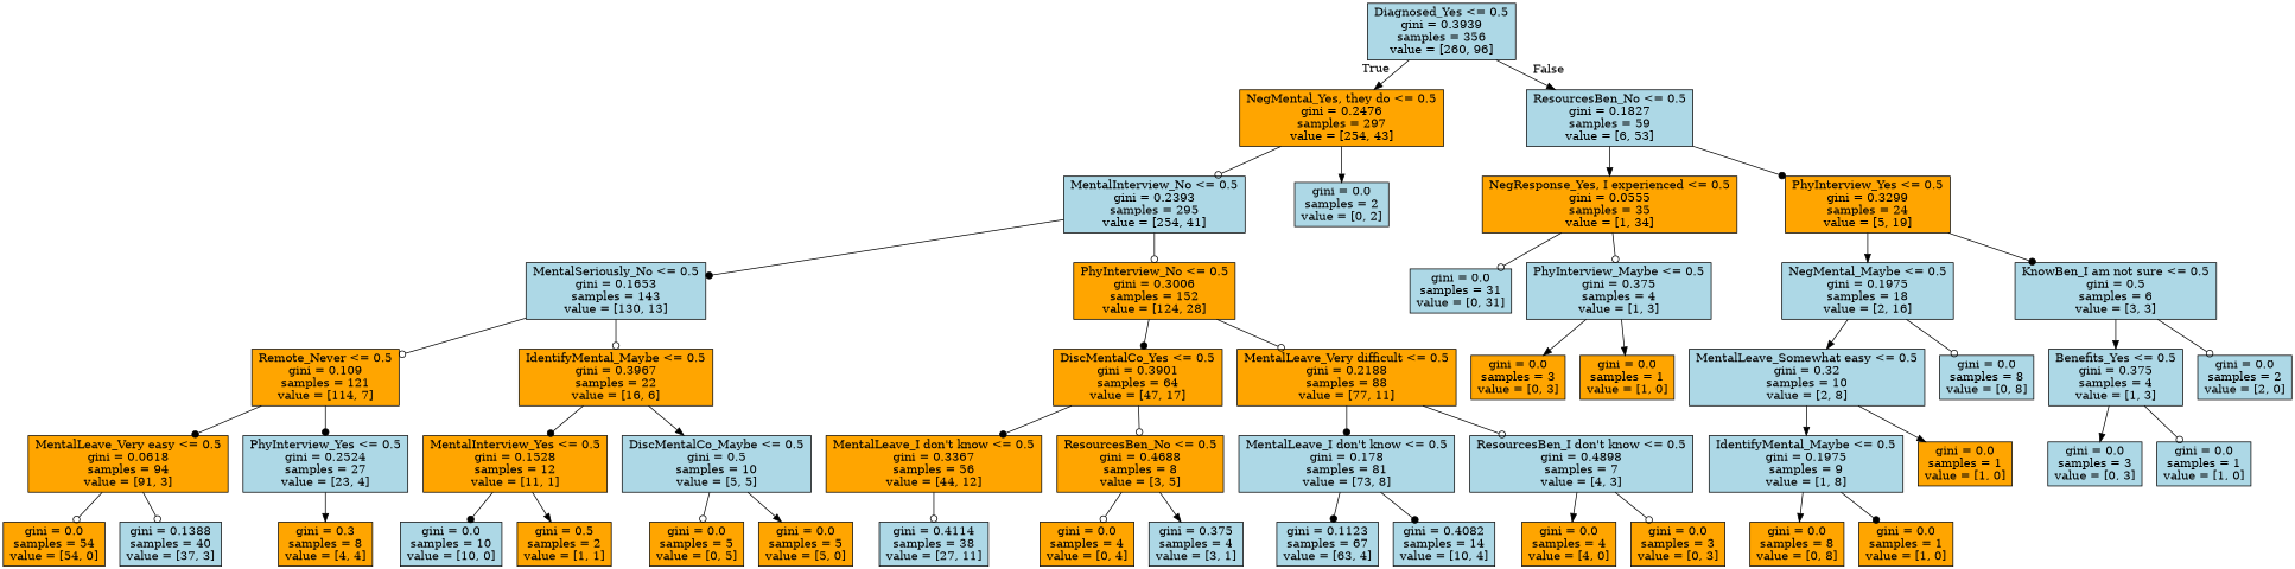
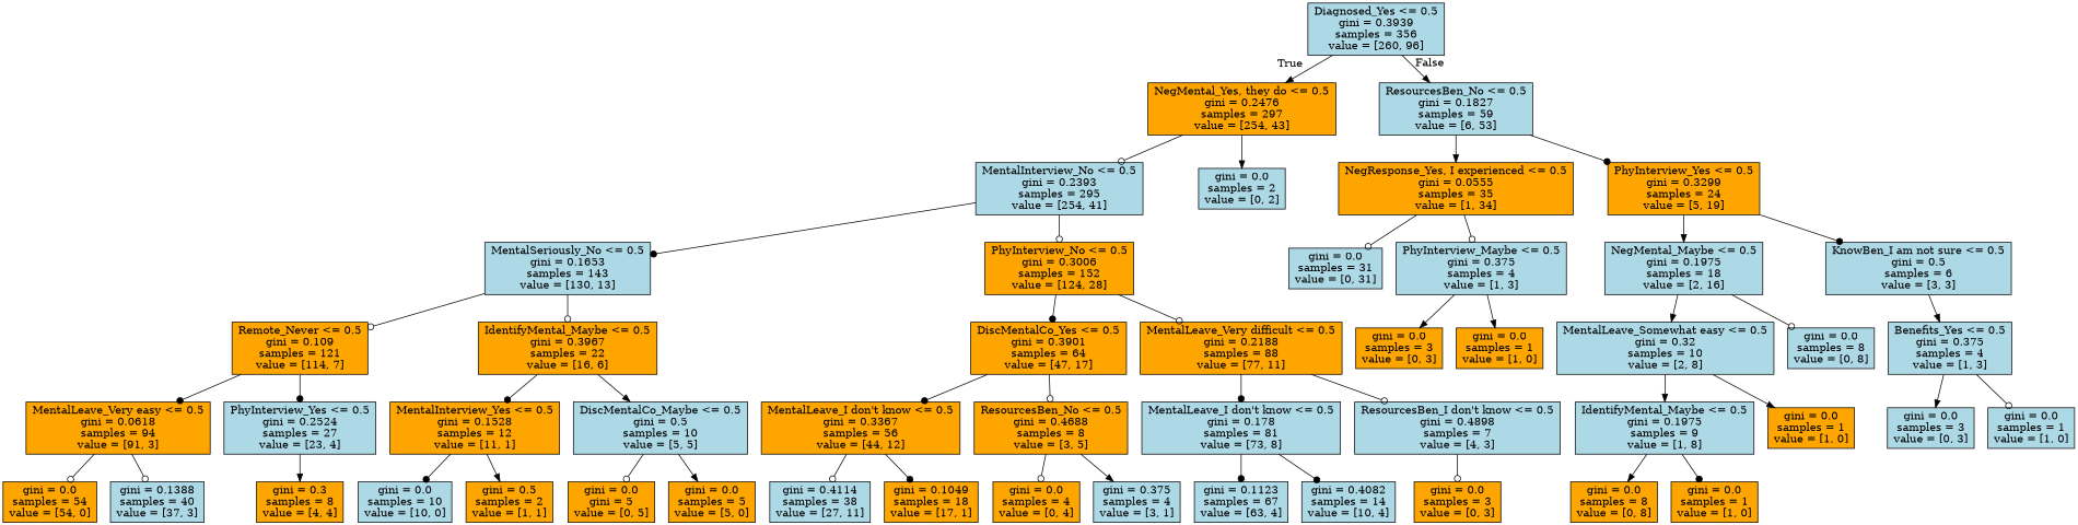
  digraph {
    node [fillcolor=lightblue shape=box style=filled]
    edge [arrowhead=normal]
    n1 [label="Diagnosed_Yes <= 0.5\ngini = 0.3939\nsamples = 356\nvalue = [260, 96]"]
    n2 [fillcolor=orange label="NegMental_Yes, they do <= 0.5\ngini = 0.2476\nsamples = 297\nvalue = [254, 43]"]
    n3 [label="ResourcesBen_No <= 0.5\ngini = 0.1827\nsamples = 59\nvalue = [6, 53]"]
    n4 [label="MentalInterview_No <= 0.5\ngini = 0.2393\nsamples = 295\nvalue = [254, 41]"]
    n5 [label="gini = 0.0\nsamples = 2\nvalue = [0, 2]"]
    n6 [fillcolor=orange label="NegResponse_Yes, I experienced <= 0.5\ngini = 0.0555\nsamples = 35\nvalue = [1, 34]"]
    n7 [fillcolor=orange label="PhyInterview_Yes <= 0.5\ngini = 0.3299\nsamples = 24\nvalue = [5, 19]"]
    n8 [label="MentalSeriously_No <= 0.5\ngini = 0.1653\nsamples = 143\nvalue = [130, 13]"]
    n9 [fillcolor=orange label="PhyInterview_No <= 0.5\ngini = 0.3006\nsamples = 152\nvalue = [124, 28]"]
    n10 [fillcolor=orange label="Remote_Never <= 0.5\ngini = 0.109\nsamples = 121\nvalue = [114, 7]"]
    n11 [fillcolor=orange label="IdentifyMental_Maybe <= 0.5\ngini = 0.3967\nsamples = 22\nvalue = [16, 6]"]
    n12 [fillcolor=orange label="DiscMentalCo_Yes <= 0.5\ngini = 0.3901\nsamples = 64\nvalue = [47, 17]"]
    n13 [fillcolor=orange label="MentalLeave_Very difficult <= 0.5\ngini = 0.2188\nsamples = 88\nvalue = [77, 11]"]
    n14 [fillcolor=orange label="MentalLeave_Very easy <= 0.5\ngini = 0.0618\nsamples = 94\nvalue = [91, 3]"]
    n15 [label="PhyInterview_Yes <= 0.5\ngini = 0.2524\nsamples = 27\nvalue = [23, 4]"]
    n16 [fillcolor=orange label="MentalInterview_Yes <= 0.5\ngini = 0.1528\nsamples = 12\nvalue = [11, 1]"]
    n17 [label="DiscMentalCo_Maybe <= 0.5\ngini = 0.5\nsamples = 10\nvalue = [5, 5]"]
    n18 [fillcolor=orange label="gini = 0.0\nsamples = 54\nvalue = [54, 0]"]
    n19 [label="gini = 0.1388\nsamples = 40\nvalue = [37, 3]"]
    n20 [fillcolor=orange label="gini = 0.3\nsamples = 8\nvalue = [4, 4]"]
    n21 [label="gini = 0.0\nsamples = 10\nvalue = [10, 0]"]
    n22 [fillcolor=orange label="gini = 0.5\nsamples = 2\nvalue = [1, 1]"]
-   n23 [fillcolor=orange label="gini = 0.0\nsamples = 5\nvalue = [0, 5]"]
+   n23 [fillcolor=orange label="gini = 0.0\ngini = 5\nvalue = [0, 5]"]
    n24 [fillcolor=orange label="gini = 0.0\nsamples = 5\nvalue = [5, 0]"]
    n25 [fillcolor=orange label="MentalLeave_I don't know <= 0.5\ngini = 0.3367\nsamples = 56\nvalue = [44, 12]"]
    n26 [fillcolor=orange label="ResourcesBen_No <= 0.5\ngini = 0.4688\nsamples = 8\nvalue = [3, 5]"]
    n27 [label="MentalLeave_I don't know <= 0.5\ngini = 0.178\nsamples = 81\nvalue = [73, 8]"]
    n28 [label="ResourcesBen_I don't know <= 0.5\ngini = 0.4898\nsamples = 7\nvalue = [4, 3]"]
    n29 [label="gini = 0.4114\nsamples = 38\nvalue = [27, 11]"]
+   n30 [fillcolor=orange label="gini = 0.1049\nsamples = 18\nvalue = [17, 1]"]
    n31 [fillcolor=orange label="gini = 0.0\nsamples = 4\nvalue = [0, 4]"]
    n32 [label="gini = 0.375\nsamples = 4\nvalue = [3, 1]"]
    n33 [label="gini = 0.1123\nsamples = 67\nvalue = [63, 4]"]
    n34 [label="gini = 0.4082\nsamples = 14\nvalue = [10, 4]"]
-   n35 [fillcolor=orange label="gini = 0.0\nsamples = 4\nvalue = [4, 0]"]
    n36 [fillcolor=orange label="gini = 0.0\nsamples = 3\nvalue = [0, 3]"]
    n37 [label="gini = 0.0\nsamples = 31\nvalue = [0, 31]"]
    n38 [label="PhyInterview_Maybe <= 0.5\ngini = 0.375\nsamples = 4\nvalue = [1, 3]"]
    n39 [label="NegMental_Maybe <= 0.5\ngini = 0.1975\nsamples = 18\nvalue = [2, 16]"]
    n40 [label="KnowBen_I am not sure <= 0.5\ngini = 0.5\nsamples = 6\nvalue = [3, 3]"]
    n41 [fillcolor=orange label="gini = 0.0\nsamples = 3\nvalue = [0, 3]"]
    n42 [fillcolor=orange label="gini = 0.0\nsamples = 1\nvalue = [1, 0]"]
    n43 [label="MentalLeave_Somewhat easy <= 0.5\ngini = 0.32\nsamples = 10\nvalue = [2, 8]"]
    n44 [label="gini = 0.0\nsamples = 8\nvalue = [0, 8]"]
    n45 [label="Benefits_Yes <= 0.5\ngini = 0.375\nsamples = 4\nvalue = [1, 3]"]
-   n46 [label="gini = 0.0\nsamples = 2\nvalue = [2, 0]"]
    n47 [label="IdentifyMental_Maybe <= 0.5\ngini = 0.1975\nsamples = 9\nvalue = [1, 8]"]
    n48 [fillcolor=orange label="gini = 0.0\nsamples = 1\nvalue = [1, 0]"]
    n49 [fillcolor=orange label="gini = 0.0\nsamples = 8\nvalue = [0, 8]"]
    n50 [fillcolor=orange label="gini = 0.0\nsamples = 1\nvalue = [1, 0]"]
    n51 [label="gini = 0.0\nsamples = 3\nvalue = [0, 3]"]
    n52 [label="gini = 0.0\nsamples = 1\nvalue = [1, 0]"]
    n1 -> n2 [headlabel=True labelangle=45 labeldistance=2.5]
    n1 -> n3 [headlabel=False labelangle=-45 labeldistance=2.5]
    n2 -> n4 [arrowhead=odot]
    n2 -> n5
    n3 -> n6
    n3 -> n7 [arrowhead=dot]
    n4 -> n8 [arrowhead=dot]
    n4 -> n9 [arrowhead=odot]
    n6 -> n37 [arrowhead=odot]
    n6 -> n38 [arrowhead=odot]
    n7 -> n39
    n7 -> n40 [arrowhead=dot]
    n8 -> n10 [arrowhead=odot]
    n8 -> n11 [arrowhead=odot]
    n9 -> n12 [arrowhead=dot]
    n9 -> n13 [arrowhead=odot]
    n10 -> n14 [arrowhead=dot]
    n10 -> n15 [arrowhead=dot]
    n11 -> n16 [arrowhead=dot]
    n11 -> n17
    n12 -> n25 [arrowhead=dot]
    n12 -> n26 [arrowhead=odot]
    n13 -> n27 [arrowhead=dot]
    n13 -> n28 [arrowhead=odot]
    n14 -> n18 [arrowhead=odot]
    n14 -> n19 [arrowhead=odot]
    n15 -> n20
    n16 -> n21 [arrowhead=dot]
    n16 -> n22
    n17 -> n23 [arrowhead=odot]
    n17 -> n24
    n25 -> n29 [arrowhead=odot]
+   n25 -> n30 [arrowhead=dot]
    n26 -> n31 [arrowhead=odot]
    n26 -> n32
    n27 -> n33 [arrowhead=dot]
    n27 -> n34 [arrowhead=dot]
-   n28 -> n35
    n28 -> n36 [arrowhead=odot]
    n38 -> n41
    n38 -> n42
    n39 -> n43
    n39 -> n44 [arrowhead=odot]
    n40 -> n45
-   n40 -> n46 [arrowhead=odot]
    n43 -> n47
    n43 -> n48
    n45 -> n51
    n45 -> n52 [arrowhead=odot]
    n47 -> n49
    n47 -> n50 [arrowhead=dot]
  }
